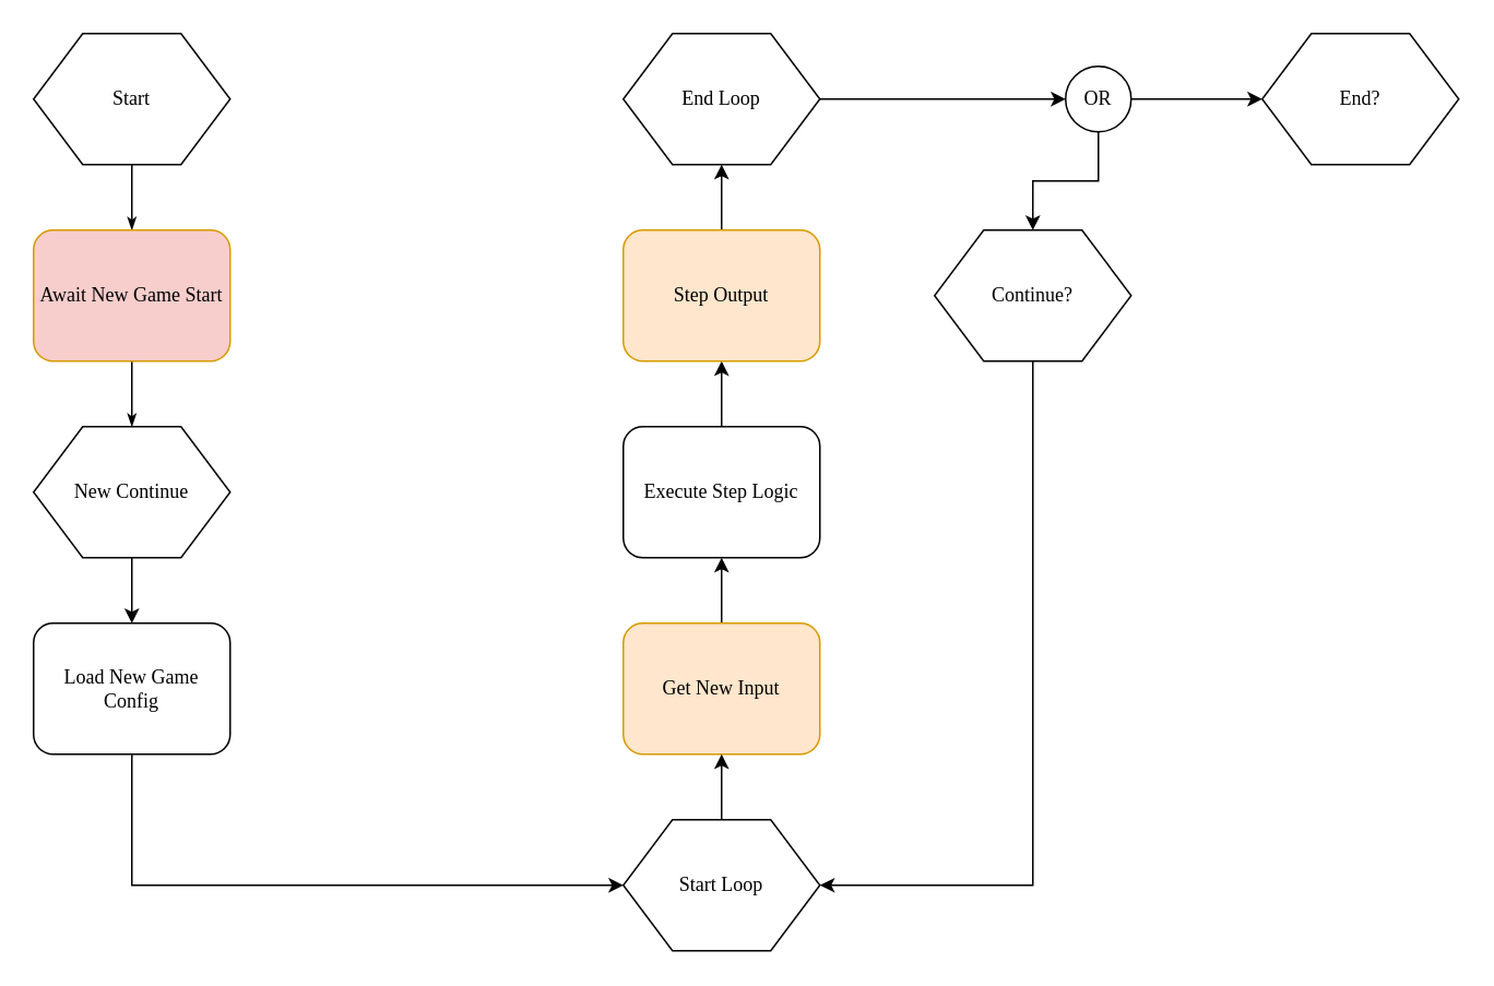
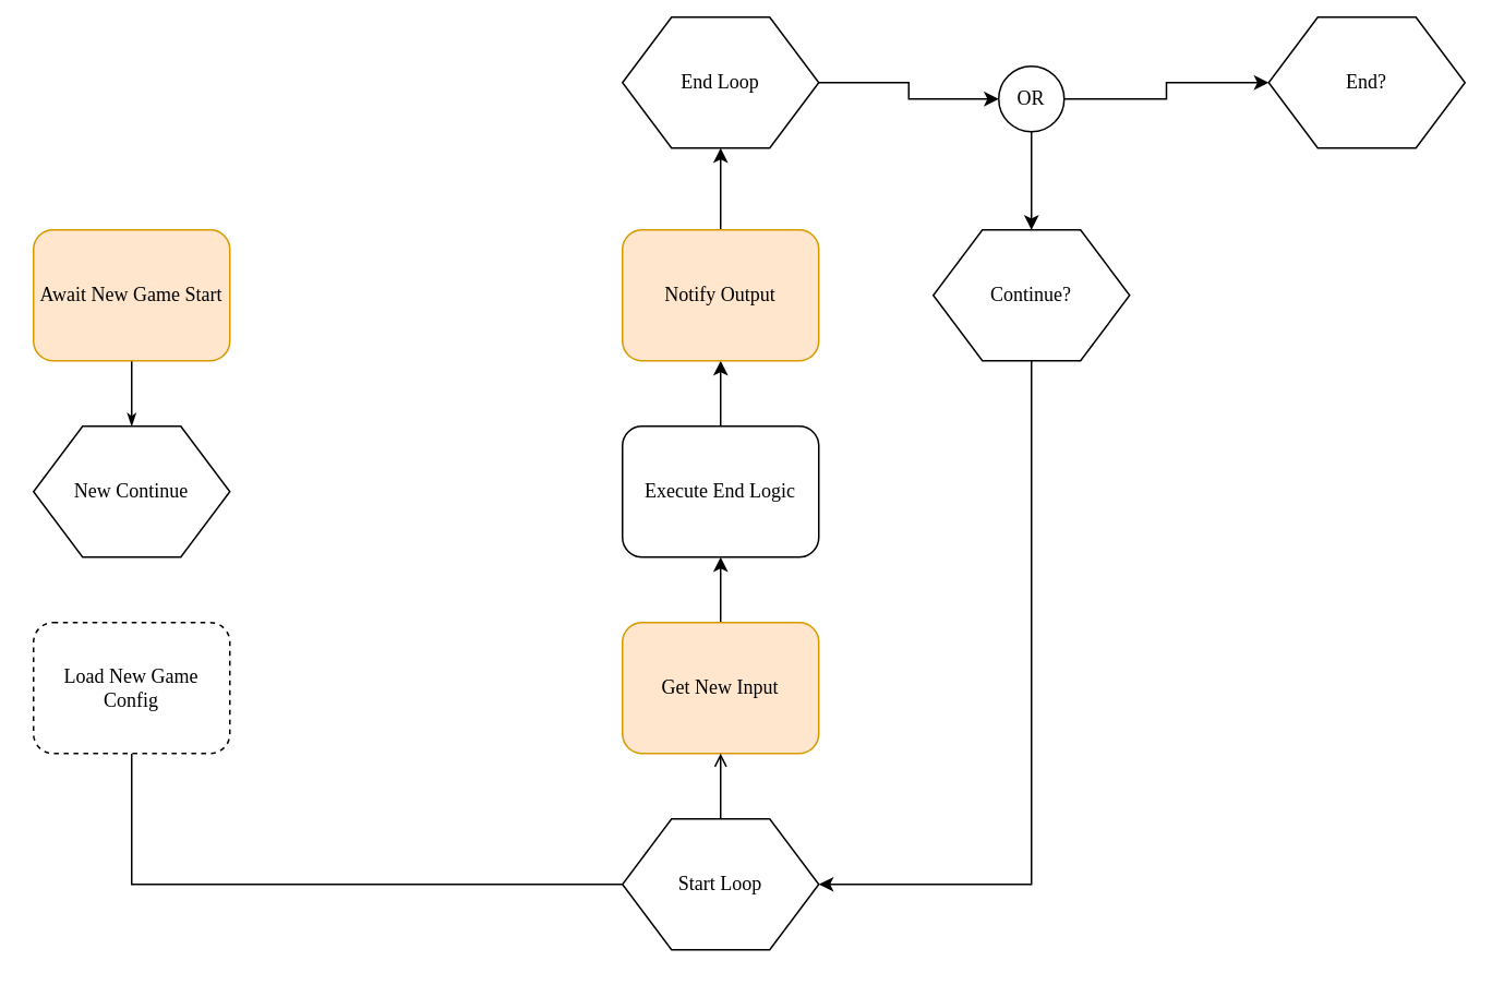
  <mxCell id="0" />
  <mxCell id="1" parent="0" />
- <mxCell id="2" style="edgeStyle=orthogonalEdgeStyle;rounded=1;html=1;labelBackgroundColor=none;startArrow=none;startFill=0;startSize=5;endArrow=classicThin;endFill=1;endSize=5;jettySize=auto;orthogonalLoop=1;strokeWidth=1;fontFamily=Verdana;fontSize=8" parent="1" source="3" target="5" edge="1"><mxGeometry relative="1" as="geometry" /></mxCell>
- <mxCell id="3" value="Start" style="shape=hexagon;perimeter=hexagonPerimeter;whiteSpace=wrap;html=1;rounded=0;shadow=0;labelBackgroundColor=none;strokeWidth=1;fontFamily=Verdana;fontSize=12;align=center;" parent="1" vertex="1"><mxGeometry x="20" y="20" width="120" height="80" as="geometry" /></mxCell>
  <mxCell id="4" style="edgeStyle=orthogonalEdgeStyle;rounded=1;html=1;labelBackgroundColor=none;startArrow=none;startFill=0;startSize=5;endArrow=classicThin;endFill=1;endSize=5;jettySize=auto;orthogonalLoop=1;strokeWidth=1;fontFamily=Verdana;fontSize=8;entryX=0.5;entryY=0;entryDx=0;entryDy=0;" parent="1" source="5" target="7" edge="1"><mxGeometry relative="1" as="geometry"><mxPoint x="80" y="260" as="targetPoint" /></mxGeometry></mxCell>
- <mxCell id="5" value="Await New Game Start" style="rounded=1;whiteSpace=wrap;html=1;shadow=0;labelBackgroundColor=none;strokeWidth=1;fontFamily=Verdana;fontSize=12;align=center;fillColor=#f8cecc;strokeColor=#d79b00;" parent="1" vertex="1"><mxGeometry x="20" y="140" width="120" height="80" as="geometry" /></mxCell>
- <mxCell id="6" value="" style="edgeStyle=orthogonalEdgeStyle;rounded=0;orthogonalLoop=1;jettySize=auto;html=1;" edge="1" parent="1" source="7" target="12"><mxGeometry relative="1" as="geometry" /></mxCell>
+ <mxCell id="5" value="Await New Game Start" style="rounded=1;whiteSpace=wrap;html=1;shadow=0;labelBackgroundColor=none;strokeWidth=1;fontFamily=Verdana;fontSize=12;align=center;fillColor=#ffe6cc;strokeColor=#d79b00;" parent="1" vertex="1"><mxGeometry x="20" y="140" width="120" height="80" as="geometry" /></mxCell>
  <mxCell id="7" value="New Continue" style="shape=hexagon;perimeter=hexagonPerimeter;whiteSpace=wrap;html=1;rounded=0;shadow=0;labelBackgroundColor=none;strokeWidth=1;fontFamily=Verdana;fontSize=12;align=center;" parent="1" vertex="1"><mxGeometry x="20" y="260" width="120" height="80" as="geometry" /></mxCell>
  <mxCell id="8" value="" style="edgeStyle=orthogonalEdgeStyle;rounded=0;orthogonalLoop=1;jettySize=auto;html=1;" edge="1" parent="1" source="10" target="24"><mxGeometry relative="1" as="geometry" /></mxCell>
  <mxCell id="9" style="edgeStyle=orthogonalEdgeStyle;rounded=0;orthogonalLoop=1;jettySize=auto;html=1;" edge="1" parent="1" source="10" target="25"><mxGeometry relative="1" as="geometry" /></mxCell>
- <mxCell id="10" value="OR" style="ellipse;whiteSpace=wrap;html=1;rounded=1;shadow=0;labelBackgroundColor=none;strokeWidth=1;fontFamily=Verdana;fontSize=12;align=center;" parent="1" vertex="1"><mxGeometry x="650" y="40" width="40" height="40" as="geometry" /></mxCell>
- <mxCell id="11" value="" style="edgeStyle=orthogonalEdgeStyle;rounded=0;orthogonalLoop=1;jettySize=auto;html=1;entryX=0;entryY=0.5;entryDx=0;entryDy=0;" edge="1" parent="1" source="12" target="22"><mxGeometry relative="1" as="geometry"><mxPoint x="160" y="500" as="targetPoint" /><Array as="points"><mxPoint x="80" y="540" /></Array></mxGeometry></mxCell>
- <mxCell id="12" value="Load New Game Config" style="rounded=1;whiteSpace=wrap;html=1;shadow=0;labelBackgroundColor=none;strokeWidth=1;fontFamily=Verdana;fontSize=12;align=center;" vertex="1" parent="1"><mxGeometry x="20" y="380" width="120" height="80" as="geometry" /></mxCell>
+ <mxCell id="10" value="OR" style="ellipse;whiteSpace=wrap;html=1;rounded=1;shadow=0;labelBackgroundColor=none;strokeWidth=1;fontFamily=Verdana;fontSize=12;align=center;" parent="1" vertex="1"><mxGeometry x="610" y="40" width="40" height="40" as="geometry" /></mxCell>
+ <mxCell id="11" value="" style="edgeStyle=orthogonalEdgeStyle;rounded=0;orthogonalLoop=1;jettySize=auto;html=1;entryX=0;entryY=0.5;entryDx=0;entryDy=0;endArrow=none;" edge="1" parent="1" source="12" target="22"><mxGeometry relative="1" as="geometry"><mxPoint x="160" y="500" as="targetPoint" /><Array as="points"><mxPoint x="80" y="540" /></Array></mxGeometry></mxCell>
+ <mxCell id="12" value="Load New Game Config" style="rounded=1;whiteSpace=wrap;html=1;shadow=0;labelBackgroundColor=none;strokeWidth=1;fontFamily=Verdana;fontSize=12;align=center;dashed=1;" vertex="1" parent="1"><mxGeometry x="20" y="380" width="120" height="80" as="geometry" /></mxCell>
  <mxCell id="13" value="" style="edgeStyle=orthogonalEdgeStyle;rounded=0;orthogonalLoop=1;jettySize=auto;html=1;" edge="1" parent="1" source="14" target="10"><mxGeometry relative="1" as="geometry" /></mxCell>
- <mxCell id="14" value="End Loop" style="shape=hexagon;perimeter=hexagonPerimeter;whiteSpace=wrap;html=1;rounded=0;shadow=0;labelBackgroundColor=none;strokeWidth=1;fontFamily=Verdana;fontSize=12;align=center;" vertex="1" parent="1"><mxGeometry x="380" y="20" width="120" height="80" as="geometry" /></mxCell>
+ <mxCell id="14" value="End Loop" style="shape=hexagon;perimeter=hexagonPerimeter;whiteSpace=wrap;html=1;rounded=0;shadow=0;labelBackgroundColor=none;strokeWidth=1;fontFamily=Verdana;fontSize=12;align=center;" vertex="1" parent="1"><mxGeometry x="380" y="10" width="120" height="80" as="geometry" /></mxCell>
  <mxCell id="15" value="" style="edgeStyle=orthogonalEdgeStyle;rounded=0;orthogonalLoop=1;jettySize=auto;html=1;" edge="1" parent="1" source="16" target="18"><mxGeometry relative="1" as="geometry" /></mxCell>
  <mxCell id="16" value="Get New Input" style="rounded=1;whiteSpace=wrap;html=1;shadow=0;labelBackgroundColor=none;strokeWidth=1;fontFamily=Verdana;fontSize=12;align=center;fillColor=#ffe6cc;strokeColor=#d79b00;" vertex="1" parent="1"><mxGeometry x="380" y="380" width="120" height="80" as="geometry" /></mxCell>
  <mxCell id="17" value="" style="edgeStyle=orthogonalEdgeStyle;rounded=0;orthogonalLoop=1;jettySize=auto;html=1;" edge="1" parent="1" source="18" target="20"><mxGeometry relative="1" as="geometry" /></mxCell>
- <mxCell id="18" value="Execute Step Logic" style="rounded=1;whiteSpace=wrap;html=1;shadow=0;labelBackgroundColor=none;strokeWidth=1;fontFamily=Verdana;fontSize=12;align=center;" vertex="1" parent="1"><mxGeometry x="380" y="260" width="120" height="80" as="geometry" /></mxCell>
+ <mxCell id="18" value="Execute End Logic" style="rounded=1;whiteSpace=wrap;html=1;shadow=0;labelBackgroundColor=none;strokeWidth=1;fontFamily=Verdana;fontSize=12;align=center;" vertex="1" parent="1"><mxGeometry x="380" y="260" width="120" height="80" as="geometry" /></mxCell>
  <mxCell id="19" value="" style="edgeStyle=orthogonalEdgeStyle;rounded=0;orthogonalLoop=1;jettySize=auto;html=1;" edge="1" parent="1" source="20" target="14"><mxGeometry relative="1" as="geometry" /></mxCell>
- <mxCell id="20" value="Step Output" style="rounded=1;whiteSpace=wrap;html=1;shadow=0;labelBackgroundColor=none;strokeWidth=1;fontFamily=Verdana;fontSize=12;align=center;fillColor=#ffe6cc;strokeColor=#d79b00;" vertex="1" parent="1"><mxGeometry x="380" y="140" width="120" height="80" as="geometry" /></mxCell>
- <mxCell id="21" value="" style="edgeStyle=orthogonalEdgeStyle;rounded=0;orthogonalLoop=1;jettySize=auto;html=1;" edge="1" parent="1" source="22" target="16"><mxGeometry relative="1" as="geometry" /></mxCell>
+ <mxCell id="20" value="Notify Output" style="rounded=1;whiteSpace=wrap;html=1;shadow=0;labelBackgroundColor=none;strokeWidth=1;fontFamily=Verdana;fontSize=12;align=center;fillColor=#ffe6cc;strokeColor=#d79b00;" vertex="1" parent="1"><mxGeometry x="380" y="140" width="120" height="80" as="geometry" /></mxCell>
+ <mxCell id="21" value="" style="edgeStyle=orthogonalEdgeStyle;rounded=0;orthogonalLoop=1;jettySize=auto;html=1;endArrow=open;" edge="1" parent="1" source="22" target="16"><mxGeometry relative="1" as="geometry" /></mxCell>
  <mxCell id="22" value="Start Loop" style="shape=hexagon;perimeter=hexagonPerimeter;whiteSpace=wrap;html=1;rounded=0;shadow=0;labelBackgroundColor=none;strokeWidth=1;fontFamily=Verdana;fontSize=12;align=center;" vertex="1" parent="1"><mxGeometry x="380" y="500" width="120" height="80" as="geometry" /></mxCell>
  <mxCell id="23" style="edgeStyle=orthogonalEdgeStyle;rounded=0;orthogonalLoop=1;jettySize=auto;html=1;" edge="1" parent="1" source="24" target="22"><mxGeometry relative="1" as="geometry"><Array as="points"><mxPoint x="630" y="540" /></Array></mxGeometry></mxCell>
  <mxCell id="24" value="Continue?" style="shape=hexagon;perimeter=hexagonPerimeter;whiteSpace=wrap;html=1;rounded=0;shadow=0;labelBackgroundColor=none;strokeWidth=1;fontFamily=Verdana;fontSize=12;align=center;" vertex="1" parent="1"><mxGeometry x="570" y="140" width="120" height="80" as="geometry" /></mxCell>
- <mxCell id="25" value="End?" style="shape=hexagon;perimeter=hexagonPerimeter;whiteSpace=wrap;html=1;rounded=0;shadow=0;labelBackgroundColor=none;strokeWidth=1;fontFamily=Verdana;fontSize=12;align=center;" vertex="1" parent="1"><mxGeometry x="770" y="20" width="120" height="80" as="geometry" /></mxCell>
+ <mxCell id="25" value="End?" style="shape=hexagon;perimeter=hexagonPerimeter;whiteSpace=wrap;html=1;rounded=0;shadow=0;labelBackgroundColor=none;strokeWidth=1;fontFamily=Verdana;fontSize=12;align=center;" vertex="1" parent="1"><mxGeometry x="775" y="10" width="120" height="80" as="geometry" /></mxCell>
